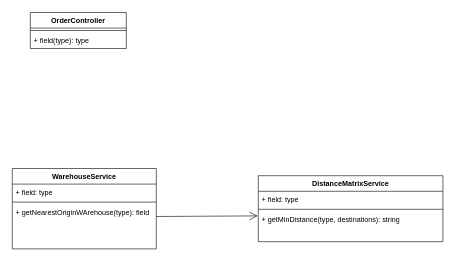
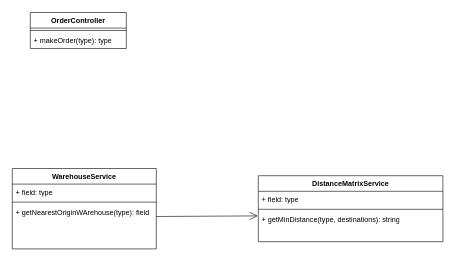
  <mxCell id="0" />
  <mxCell id="1" parent="0" />
  <mxCell id="2" value="OrderController" style="swimlane;fontStyle=1;align=center;verticalAlign=top;childLayout=stackLayout;horizontal=1;startSize=26;horizontalStack=0;resizeParent=1;resizeParentMax=0;resizeLast=0;collapsible=1;marginBottom=0;whiteSpace=wrap;html=1;" parent="1" vertex="1"><mxGeometry x="50" y="20" width="160" height="60" as="geometry" /></mxCell>
  <mxCell id="3" value="" style="line;strokeWidth=1;fillColor=none;align=left;verticalAlign=middle;spacingTop=-1;spacingLeft=3;spacingRight=3;rotatable=0;labelPosition=right;points=[];portConstraint=eastwest;strokeColor=inherit;" parent="2" vertex="1"><mxGeometry y="26" width="160" height="8" as="geometry" /></mxCell>
- <mxCell id="4" value="+ field(type): type" style="text;strokeColor=none;fillColor=none;align=left;verticalAlign=top;spacingLeft=4;spacingRight=4;overflow=hidden;rotatable=0;points=[[0,0.5],[1,0.5]];portConstraint=eastwest;whiteSpace=wrap;html=1;" parent="2" vertex="1"><mxGeometry y="34" width="160" height="26" as="geometry" /></mxCell>
+ <mxCell id="4" value="+ makeOrder(type): type" style="text;strokeColor=none;fillColor=none;align=left;verticalAlign=top;spacingLeft=4;spacingRight=4;overflow=hidden;rotatable=0;points=[[0,0.5],[1,0.5]];portConstraint=eastwest;whiteSpace=wrap;html=1;" parent="2" vertex="1"><mxGeometry y="34" width="160" height="26" as="geometry" /></mxCell>
  <mxCell id="5" value="WarehouseService" style="swimlane;fontStyle=1;align=center;verticalAlign=top;childLayout=stackLayout;horizontal=1;startSize=26;horizontalStack=0;resizeParent=1;resizeParentMax=0;resizeLast=0;collapsible=1;marginBottom=0;whiteSpace=wrap;html=1;" parent="1" vertex="1"><mxGeometry x="20" y="280" width="240" height="134" as="geometry" /></mxCell>
  <mxCell id="6" value="+ field: type" style="text;strokeColor=none;fillColor=none;align=left;verticalAlign=top;spacingLeft=4;spacingRight=4;overflow=hidden;rotatable=0;points=[[0,0.5],[1,0.5]];portConstraint=eastwest;whiteSpace=wrap;html=1;" parent="5" vertex="1"><mxGeometry y="26" width="240" height="26" as="geometry" /></mxCell>
  <mxCell id="7" value="" style="line;strokeWidth=1;fillColor=none;align=left;verticalAlign=middle;spacingTop=-1;spacingLeft=3;spacingRight=3;rotatable=0;labelPosition=right;points=[];portConstraint=eastwest;strokeColor=inherit;" parent="5" vertex="1"><mxGeometry y="52" width="240" height="8" as="geometry" /></mxCell>
  <mxCell id="8" value="+ getNearestOriginWArehouse(type): field" style="text;strokeColor=none;fillColor=none;align=left;verticalAlign=top;spacingLeft=4;spacingRight=4;overflow=hidden;rotatable=0;points=[[0,0.5],[1,0.5]];portConstraint=eastwest;whiteSpace=wrap;html=1;" parent="5" vertex="1"><mxGeometry y="60" width="240" height="74" as="geometry" /></mxCell>
  <mxCell id="9" value="DistanceMatrixService" style="swimlane;fontStyle=1;align=center;verticalAlign=top;childLayout=stackLayout;horizontal=1;startSize=26;horizontalStack=0;resizeParent=1;resizeParentMax=0;resizeLast=0;collapsible=1;marginBottom=0;whiteSpace=wrap;html=1;" parent="1" vertex="1"><mxGeometry x="430" y="292" width="307.69" height="110" as="geometry" /></mxCell>
  <mxCell id="10" value="+ field: type" style="text;strokeColor=none;fillColor=none;align=left;verticalAlign=top;spacingLeft=4;spacingRight=4;overflow=hidden;rotatable=0;points=[[0,0.5],[1,0.5]];portConstraint=eastwest;whiteSpace=wrap;html=1;" parent="9" vertex="1"><mxGeometry y="26" width="307.69" height="26" as="geometry" /></mxCell>
  <mxCell id="11" value="" style="line;strokeWidth=1;fillColor=none;align=left;verticalAlign=middle;spacingTop=-1;spacingLeft=3;spacingRight=3;rotatable=0;labelPosition=right;points=[];portConstraint=eastwest;strokeColor=inherit;" parent="9" vertex="1"><mxGeometry y="52" width="307.69" height="8" as="geometry" /></mxCell>
  <mxCell id="12" value="+ getMinDistance(type, destinations): string" style="text;strokeColor=none;fillColor=none;align=left;verticalAlign=top;spacingLeft=4;spacingRight=4;overflow=hidden;rotatable=0;points=[[0,0.5],[1,0.5]];portConstraint=eastwest;whiteSpace=wrap;html=1;" parent="9" vertex="1"><mxGeometry y="60" width="307.69" height="50" as="geometry" /></mxCell>
  <mxCell id="13" value="" style="endArrow=open;endFill=1;endSize=12;html=1;rounded=0;entryX=-0.003;entryY=0.14;entryDx=0;entryDy=0;entryPerimeter=0;" parent="1" target="12" edge="1"><mxGeometry width="160" relative="1" as="geometry"><mxPoint x="260" y="360" as="sourcePoint" /><mxPoint x="420" y="360" as="targetPoint" /></mxGeometry></mxCell>
